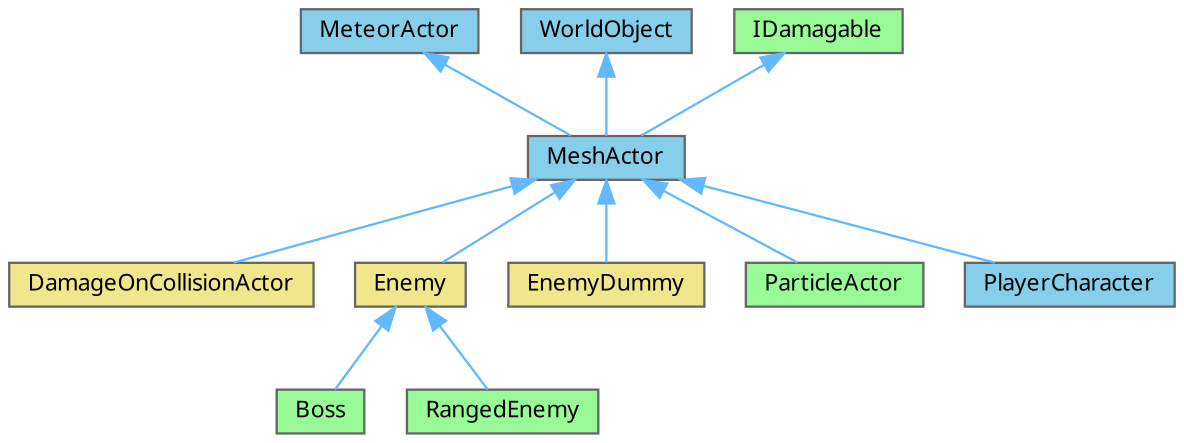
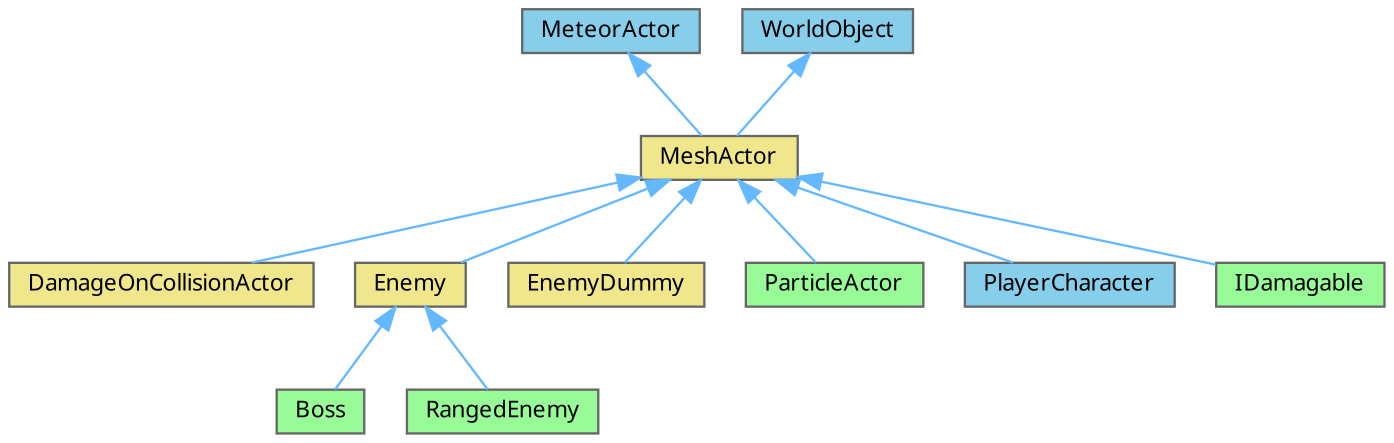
  digraph {
    fontname="Noto Sans"
    node [color=gray40 fillcolor=skyblue fontname="Noto Sans" fontsize=10 shape=box style=filled]
    edge [color=steelblue1 dir=back fontname="Noto Sans" fontsize=10 labelfontname=Helvetica labelfontsize=10 style=solid]
-   n1 [fontcolor=black height=0.2 label=MeshActor width=0.4]
+   n1 [fillcolor=khaki fontcolor=black height=0.2 label=MeshActor width=0.4]
    n2 [fillcolor=khaki height=0.2 label=DamageOnCollisionActor width=0.4]
    n3 [fillcolor=khaki height=0.2 label=Enemy width=0.4]
    n4 [fillcolor=khaki height=0.2 label=EnemyDummy width=0.4]
    n5 [fillcolor=palegreen height=0.2 label=ParticleActor width=0.4]
    n6 [height=0.2 label=PlayerCharacter width=0.4]
    n7 [fillcolor=palegreen height=0.2 label=Boss width=0.4]
    n8 [fillcolor=palegreen height=0.2 label=RangedEnemy width=0.4]
    n9 [height=0.2 label=MeteorActor width=0.4]
    n10 [height=0.2 label=WorldObject width=0.4]
    n11 [fillcolor=palegreen height=0.2 label=IDamagable width=0.4]
    n1 -> n2
    n1 -> n3
    n1 -> n4
    n1 -> n5
    n1 -> n6
    n3 -> n7
    n3 -> n8
    n9 -> n1
    n10 -> n1
-   n11 -> n1
+   n1 -> n11
  }
